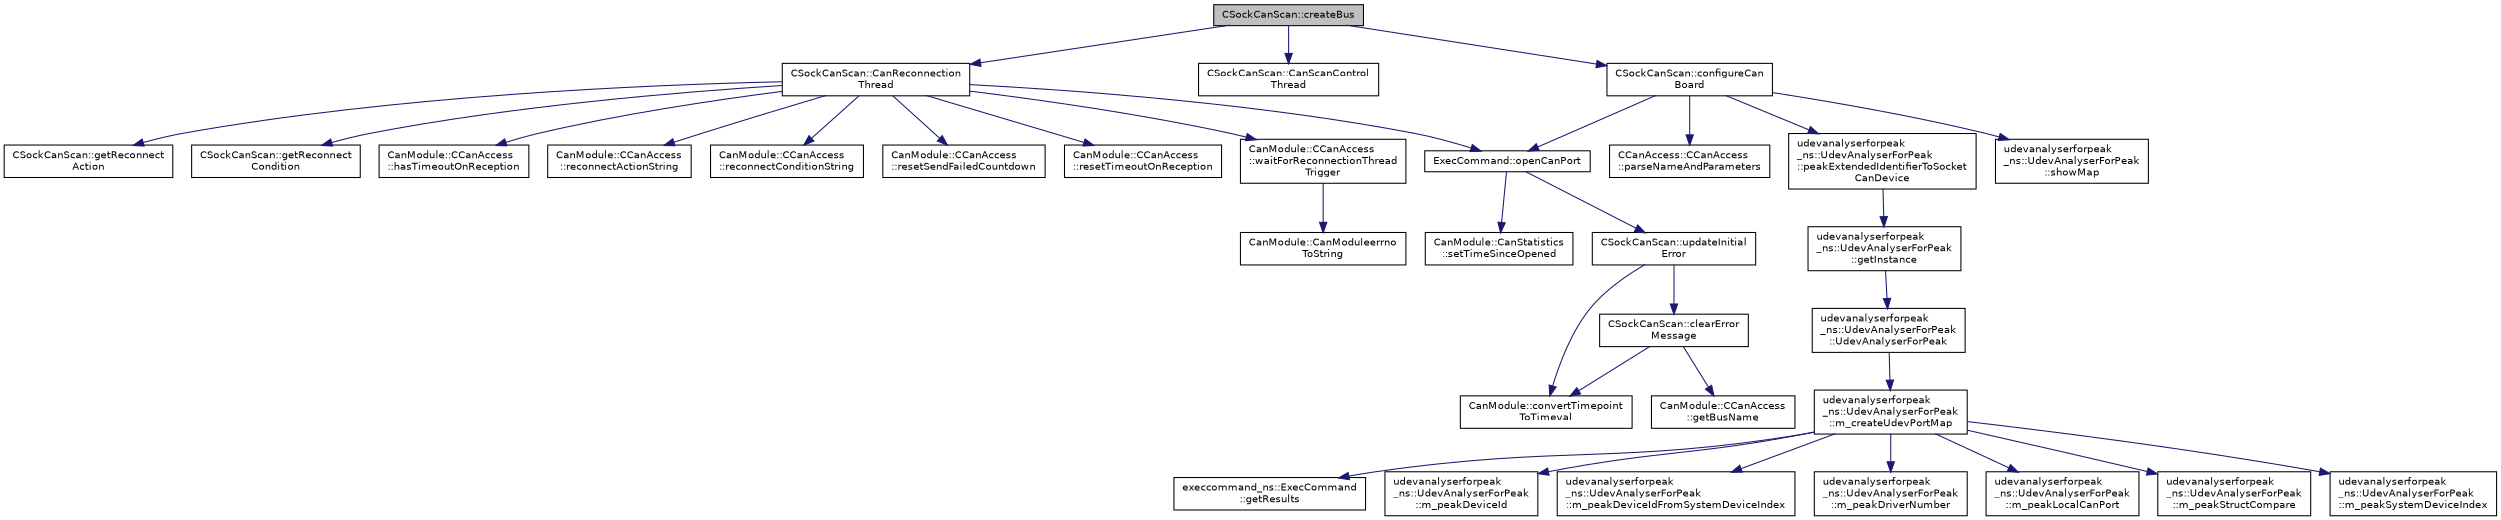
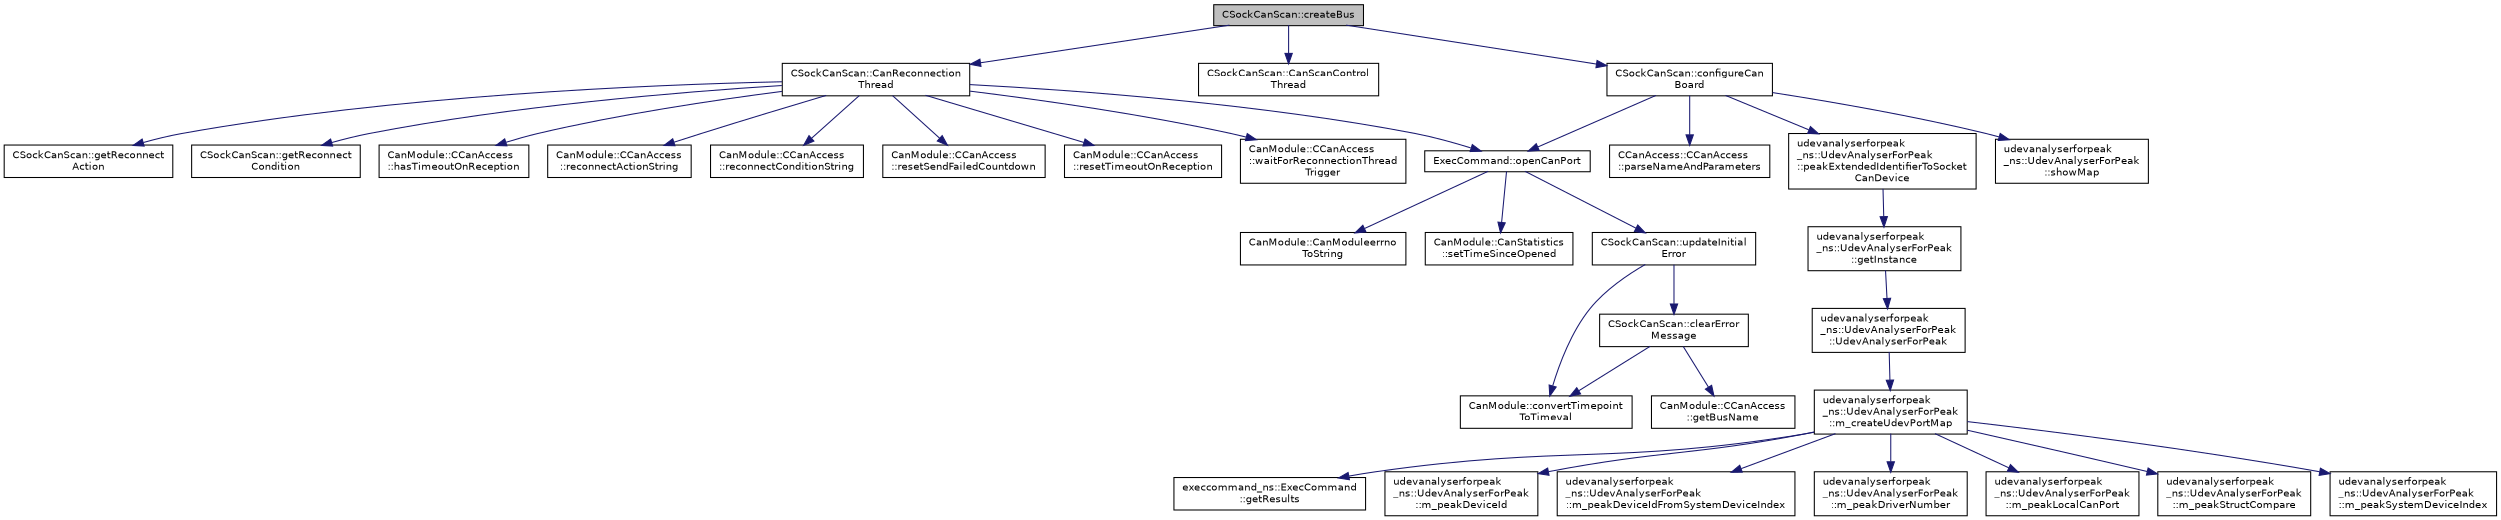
  digraph {
    rankdir=TB
    node [color=black fillcolor=white fontname=Helvetica fontsize=10 shape=record style=filled]
    edge [color=midnightblue fontname=Helvetica fontsize=10 labelfontname=Helvetica labelfontsize=10 style=solid]
    n1 [fillcolor=grey75 fontcolor=black height=0.2 label="CSockCanScan::createBus" width=0.4]
    n2 [height=0.2 label="CSockCanScan::CanReconnection\lThread" width=0.4]
    n3 [height=0.2 label="CSockCanScan::CanScanControl\lThread" width=0.4]
    n4 [height=0.2 label="CSockCanScan::configureCan\lBoard" width=0.4]
    n5 [height=0.2 label="CSockCanScan::getReconnect\lAction" width=0.4]
    n6 [height=0.2 label="CSockCanScan::getReconnect\lCondition" width=0.4]
    n7 [height=0.2 label="CanModule::CCanAccess\l::hasTimeoutOnReception" width=0.4]
    n8 [height=0.2 label="ExecCommand::openCanPort" width=0.4]
    n9 [height=0.2 label="CanModule::CCanAccess\l::reconnectActionString" width=0.4]
    n10 [height=0.2 label="CanModule::CCanAccess\l::reconnectConditionString" width=0.4]
    n11 [height=0.2 label="CanModule::CCanAccess\l::resetSendFailedCountdown" width=0.4]
    n12 [height=0.2 label="CanModule::CCanAccess\l::resetTimeoutOnReception" width=0.4]
    n13 [height=0.2 label="CanModule::CCanAccess\l::waitForReconnectionThread\lTrigger" width=0.4]
    n14 [height=0.2 label="CCanAccess::CCanAccess\l::parseNameAndParameters" width=0.4]
    n15 [height=0.2 label="udevanalyserforpeak\l_ns::UdevAnalyserForPeak\l::peakExtendedIdentifierToSocket\lCanDevice" width=0.4]
    n16 [height=0.2 label="udevanalyserforpeak\l_ns::UdevAnalyserForPeak\l::showMap" width=0.4]
    n17 [height=0.2 label="CanModule::CanModuleerrno\lToString" width=0.4]
    n18 [height=0.2 label="CanModule::CanStatistics\l::setTimeSinceOpened" width=0.4]
    n19 [height=0.2 label="CSockCanScan::updateInitial\lError" width=0.4]
    n20 [height=0.2 label="CSockCanScan::clearError\lMessage" width=0.4]
    n21 [height=0.2 label="CanModule::convertTimepoint\lToTimeval" width=0.4]
    n22 [height=0.2 label="CanModule::CCanAccess\l::getBusName" width=0.4]
    n23 [height=0.2 label="udevanalyserforpeak\l_ns::UdevAnalyserForPeak\l::getInstance" width=0.4]
    n24 [height=0.2 label="udevanalyserforpeak\l_ns::UdevAnalyserForPeak\l::UdevAnalyserForPeak" width=0.4]
    n25 [height=0.2 label="udevanalyserforpeak\l_ns::UdevAnalyserForPeak\l::m_createUdevPortMap" width=0.4]
    n26 [height=0.2 label="execcommand_ns::ExecCommand\l::getResults" width=0.4]
    n27 [height=0.2 label="udevanalyserforpeak\l_ns::UdevAnalyserForPeak\l::m_peakDeviceId" width=0.4]
    n28 [height=0.2 label="udevanalyserforpeak\l_ns::UdevAnalyserForPeak\l::m_peakDeviceIdFromSystemDeviceIndex" width=0.4]
    n29 [height=0.2 label="udevanalyserforpeak\l_ns::UdevAnalyserForPeak\l::m_peakDriverNumber" width=0.4]
    n30 [height=0.2 label="udevanalyserforpeak\l_ns::UdevAnalyserForPeak\l::m_peakLocalCanPort" width=0.4]
    n31 [height=0.2 label="udevanalyserforpeak\l_ns::UdevAnalyserForPeak\l::m_peakStructCompare" width=0.4]
    n32 [height=0.2 label="udevanalyserforpeak\l_ns::UdevAnalyserForPeak\l::m_peakSystemDeviceIndex" width=0.4]
    n1 -> n2
    n1 -> n3
    n1 -> n4
    n2 -> n5
    n2 -> n6
    n2 -> n7
    n2 -> n8
    n2 -> n9
    n2 -> n10
    n2 -> n11
    n2 -> n12
    n2 -> n13
    n4 -> n8
    n4 -> n14
    n4 -> n15
    n4 -> n16
-   n13 -> n17
+   n8 -> n17
    n8 -> n18
    n8 -> n19
    n15 -> n23
    n19 -> n20
    n19 -> n21
    n20 -> n21
    n20 -> n22
    n23 -> n24
    n24 -> n25
    n25 -> n26
    n25 -> n27
    n25 -> n28
    n25 -> n29
    n25 -> n30
    n25 -> n31
    n25 -> n32
  }
